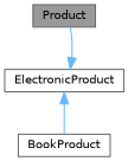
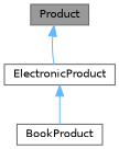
  digraph {
    node [color=gray40 fillcolor=white fontname=Helvetica fontsize=10 shape=box style=filled]
    edge [color=steelblue1 dir=back fontname=Helvetica fontsize=10 labelfontname=Helvetica labelfontsize=10 style=solid]
    n1 [fillcolor=grey60 fontcolor=black height=0.2 label=Product width=0.4]
    n2 [height=0.2 label=ElectronicProduct width=0.4]
    n3 [height=0.2 label=BookProduct width=0.4]
-   n2 -> n1
+   n1 -> n2
    n2 -> n3
  }
